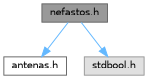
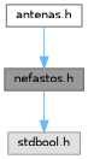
  digraph {
    node [fontname=Helvetica fontsize=10 shape=box style=filled]
    edge [color=steelblue1 fontname=Helvetica fontsize=10 labelfontname=Helvetica labelfontsize=10 style=solid]
    n1 [color=gray40 fillcolor=grey60 fontcolor=black height=0.2 label="nefastos.h" width=0.4]
    n2 [color=grey40 fillcolor=white height=0.2 label="antenas.h" width=0.4]
    n3 [color=grey60 fillcolor="#E0E0E0" height=0.2 label="stdbool.h" width=0.4]
-   n1 -> n2
+   n2 -> n1
    n1 -> n3
  }
